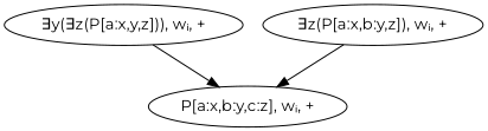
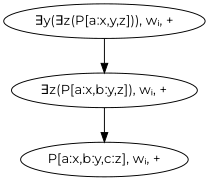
  digraph {
    fontname=Montserrat
    node [fontname=Montserrat]
    edge [fontname=Montserrat]
    n1 [label="∃y(∃z(P[a:x,y,z])), wᵢ, +"]
    n2 [label="∃z(P[a:x,b:y,z]), wᵢ, +"]
    n3 [label="P[a:x,b:y,c:z], wᵢ, +"]
-   n1 -> n3
+   n1 -> n2
    n2 -> n3
  }
